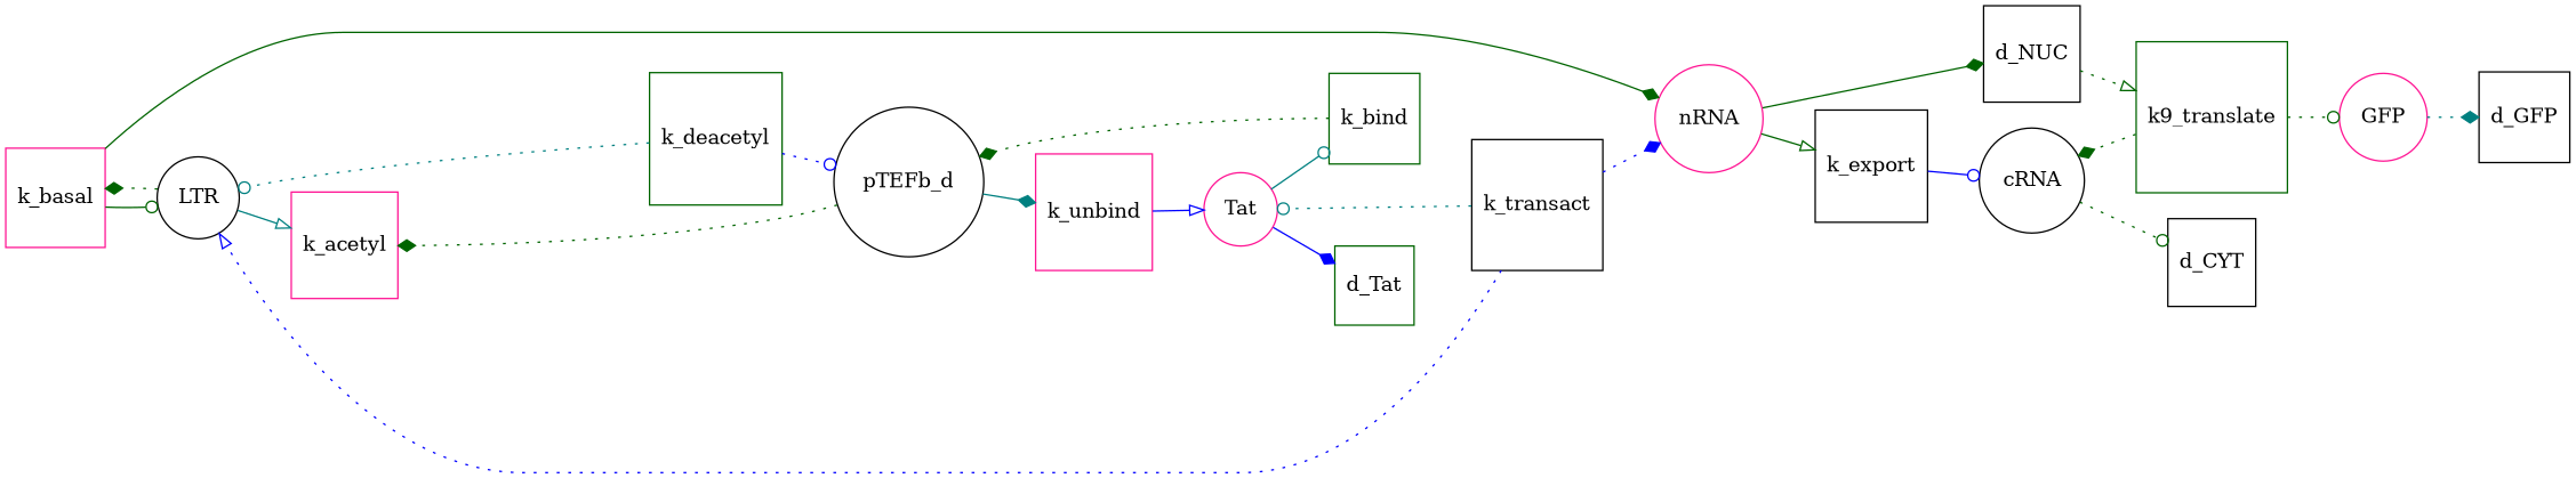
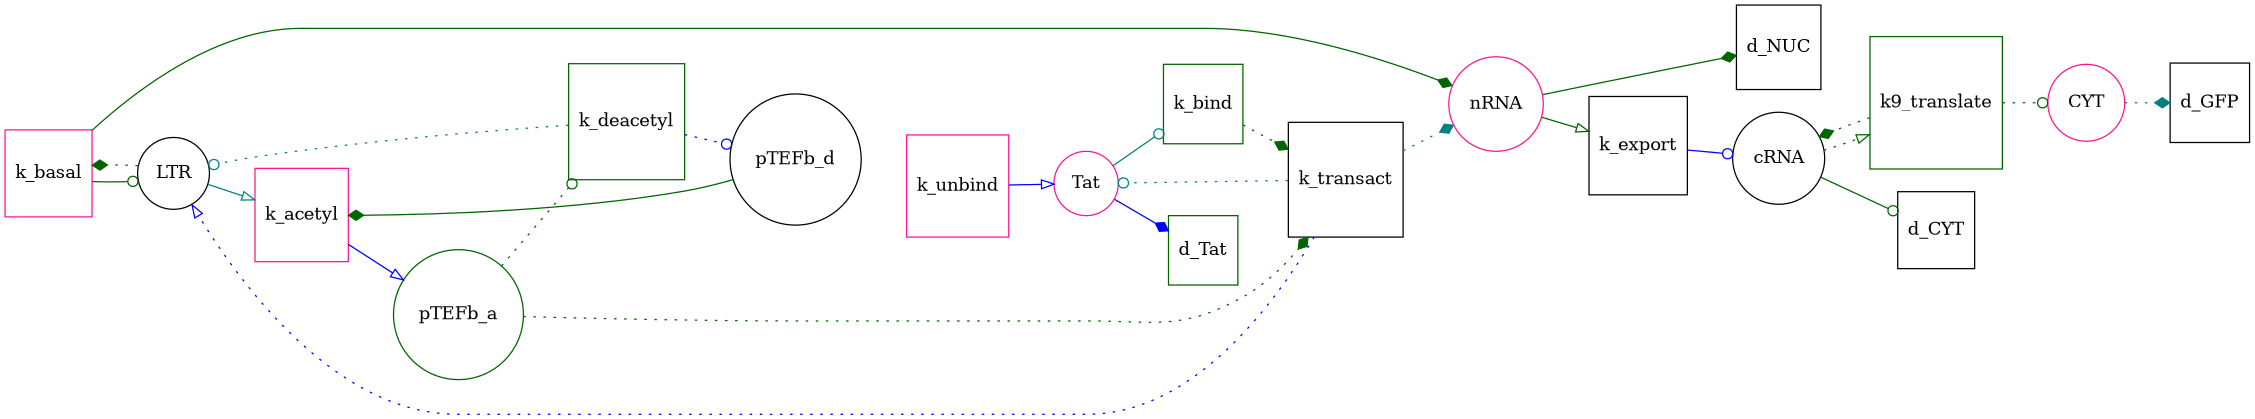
  digraph {
    rankdir=LR
    node [color=black shape=square]
    edge [arrowhead=diamond color=darkgreen style=solid]
    k_basal [color=deeppink]
    LTR [shape=circle]
    nRNA [color=deeppink shape=circle]
    k_acetyl [color=deeppink]
    k_export
    d_NUC
    cRNA [shape=circle]
    n8 [color=darkgreen label=k9_translate]
    d_CYT
-   GFP [color=deeppink shape=circle]
+   GFP [color=deeppink shape=circle label=CYT]
    d_GFP
    Tat [color=deeppink shape=circle]
    k_bind [color=darkgreen]
    d_Tat [color=darkgreen]
    pTEFb_d [shape=circle]
    k_unbind [color=deeppink]
+   pTEFb_a [color=darkgreen shape=circle]
    k_deacetyl [color=darkgreen]
    k_transact
    k_basal -> LTR [arrowhead=odot]
    k_basal -> nRNA
    LTR -> k_basal [style=dotted]
    LTR -> k_acetyl [arrowhead=onormal color=teal]
    nRNA -> k_export [arrowhead=onormal]
    nRNA -> d_NUC
+   k_acetyl -> pTEFb_a [arrowhead=onormal color=blue]
    k_export -> cRNA [arrowhead=odot color=blue]
-   d_NUC -> n8 [arrowhead=onormal style=dotted]
-   cRNA -> d_CYT [arrowhead=odot style=dotted]
+   cRNA -> n8 [arrowhead=onormal style=dotted]
+   cRNA -> d_CYT [arrowhead=odot]
    n8 -> cRNA [style=dotted]
    n8 -> GFP [arrowhead=odot style=dotted]
    GFP -> d_GFP [color=teal style=dotted]
    Tat -> k_bind [arrowhead=odot color=teal]
    Tat -> d_Tat [color=blue]
-   k_bind -> pTEFb_d [style=dotted]
-   pTEFb_d -> k_acetyl [style=dotted]
-   pTEFb_d -> k_unbind [color=teal]
+   k_bind -> k_transact [style=dotted]
+   pTEFb_d -> k_acetyl
    k_unbind -> Tat [arrowhead=onormal color=blue]
+   pTEFb_a -> k_deacetyl [arrowhead=odot style=dotted]
+   pTEFb_a -> k_transact [style=dotted]
    k_deacetyl -> LTR [arrowhead=odot color=teal style=dotted]
    k_deacetyl -> pTEFb_d [arrowhead=odot color=blue style=dotted]
    k_transact -> LTR [arrowhead=onormal color=blue style=dotted]
-   k_transact -> nRNA [color=blue style=dotted]
+   k_transact -> nRNA [color=teal style=dotted]
    k_transact -> Tat [arrowhead=odot color=teal style=dotted]
  }
